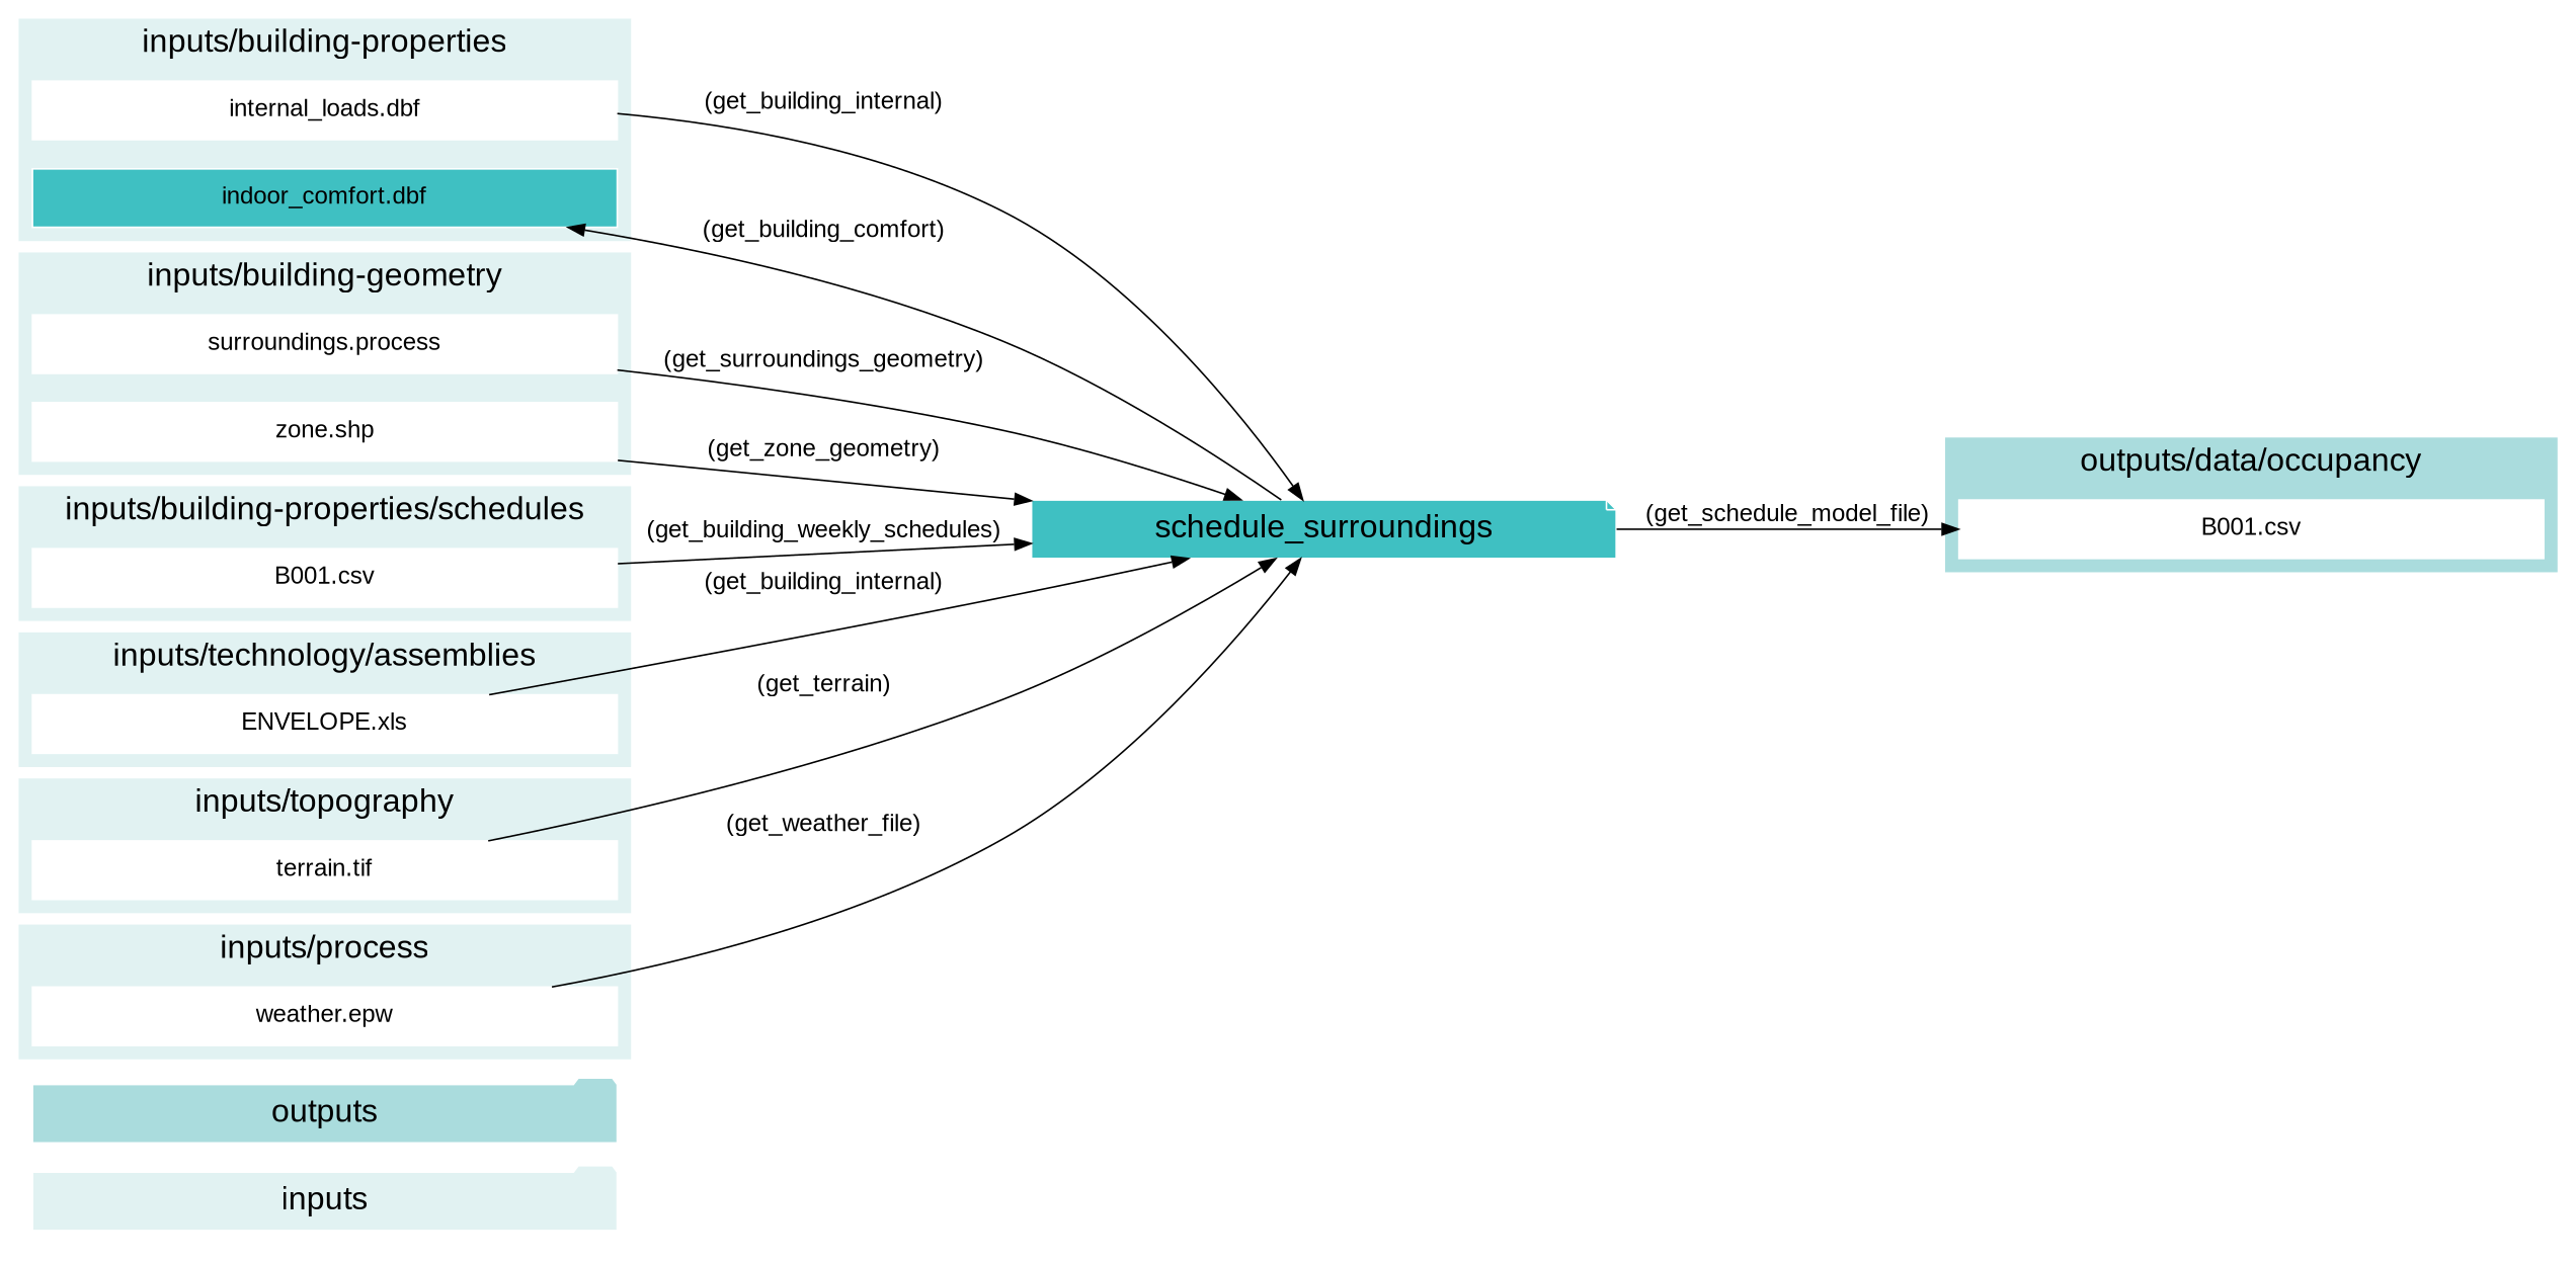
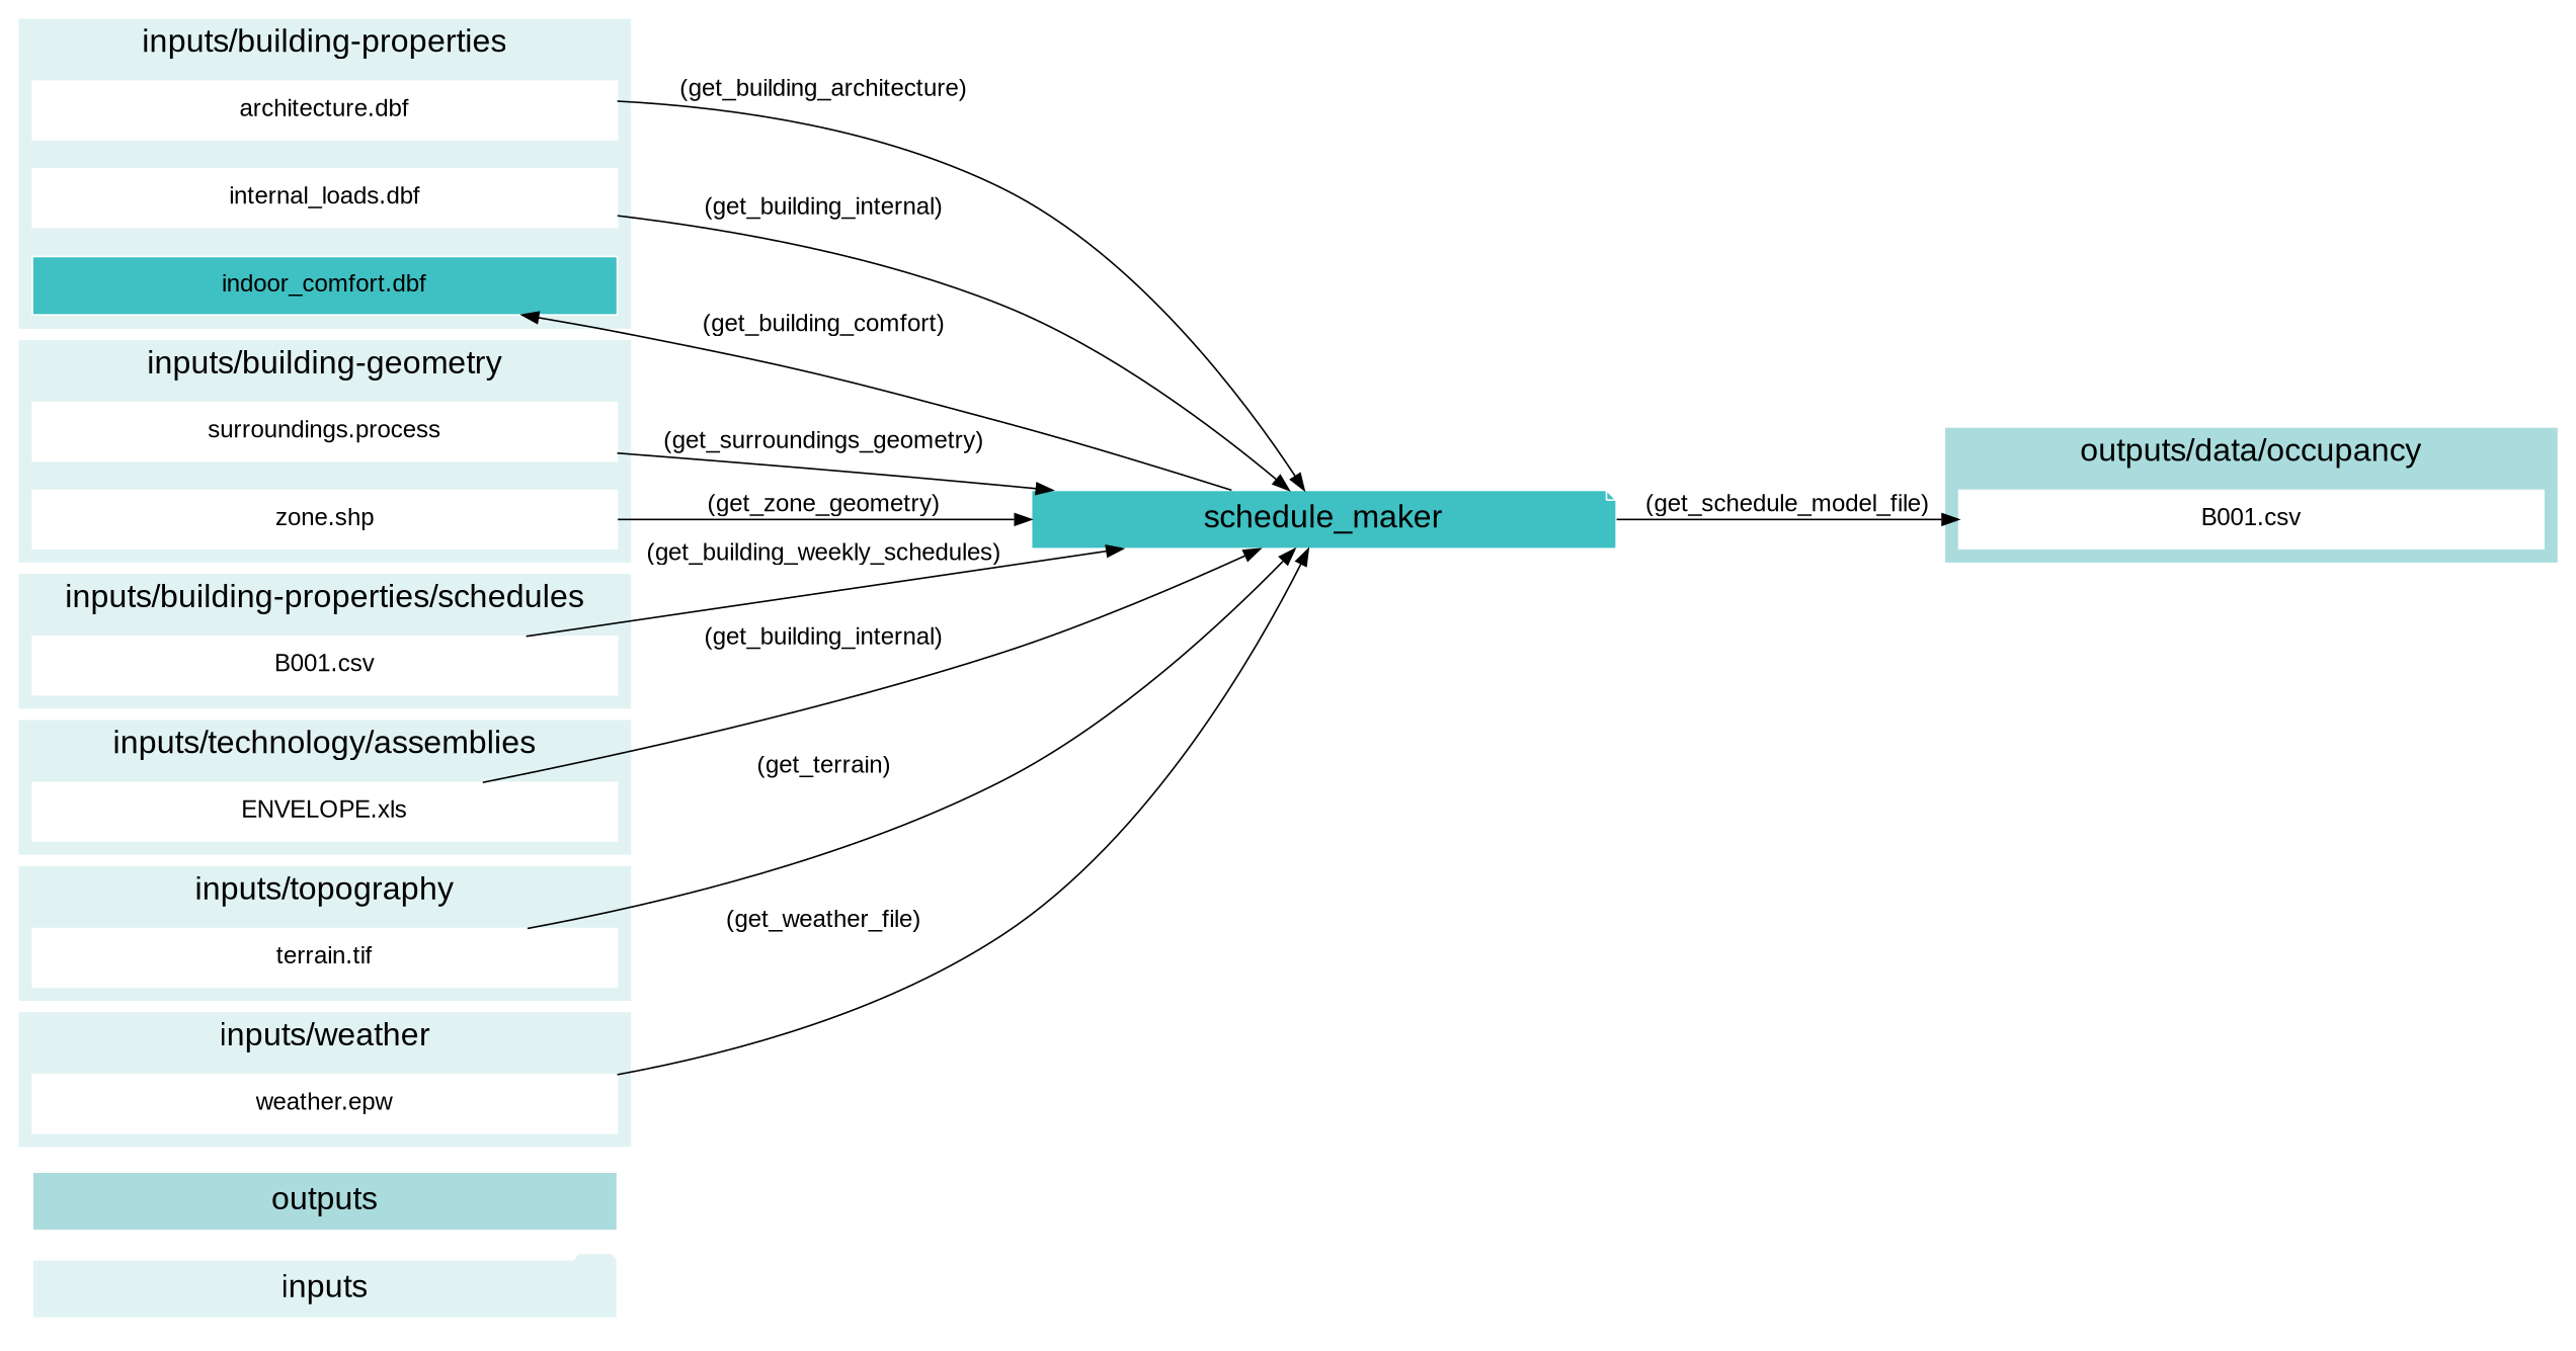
  digraph {
    fontname=arial
    newrank=true
    rankdir=LR
    node [color=white fixedsize=true fontname=arial fontsize=15 shape=box style=filled]
    edge [fontname=arial fontsize=15]
-   outputs [fillcolor="#aadcdd" fontsize=20 shape=folder width=5]
+   outputs [fillcolor="#aadcdd" fontsize=20 width=5]
    inputs [fillcolor="#E1F2F2" fontsize=20 shape=folder width=5]
+   n3 [label="architecture.dbf" width=5]
    n4 [fillcolor="#3FC0C2" label="indoor_comfort.dbf" width=5]
    n5 [label="internal_loads.dbf" width=5]
    n6 [label="surroundings.process" width=5]
    n7 [label="zone.shp" width=5]
    n8 [label="B001.csv" width=5]
    n9 [label="ENVELOPE.xls" width=5]
    n10 [label="terrain.tif" width=5]
    n11 [label="weather.epw" width=5]
    n12 [label="B001.csv" width=5]
-   schedule_maker [fillcolor="#3FC0C2" fontsize=20 shape=note width=5 label=schedule_surroundings]
+   schedule_maker [fillcolor="#3FC0C2" fontsize=20 shape=note width=5]
    subgraph cluster_1 {
      fontsize=25
      style=invis
      outputs
      inputs
    }
    subgraph cluster_2 {
      color="#E1F2F2"
      fontsize=20
      label="inputs/building-properties"
      rank=same
      style=filled
+     n3
      n4
      n5
    }
    subgraph cluster_3 {
      color="#E1F2F2"
      fontsize=20
      label="inputs/building-geometry"
      rank=same
      style=filled
      n6
      n7
    }
    subgraph cluster_4 {
      color="#E1F2F2"
      fontsize=20
      label="inputs/building-properties/schedules"
      rank=same
      style=filled
      n8
    }
    subgraph cluster_5 {
      color="#E1F2F2"
      fontsize=20
      label="inputs/technology/assemblies"
      rank=same
      style=filled
      n9
    }
    subgraph cluster_6 {
      color="#E1F2F2"
      fontsize=20
      label="inputs/topography"
      rank=same
      style=filled
      n10
    }
    subgraph cluster_7 {
      color="#E1F2F2"
      fontsize=20
-     label="inputs/process"
+     label="inputs/weather"
      rank=same
      style=filled
      n11
    }
    subgraph cluster_8 {
      color="#aadcdd"
      fontsize=20
      label="outputs/data/occupancy"
      rank=same
      style=filled
      n12
    }
+   n3 -> schedule_maker [label="(get_building_architecture)"]
    n5 -> schedule_maker [label="(get_building_internal)"]
    n6 -> schedule_maker [label="(get_surroundings_geometry)"]
    n7 -> schedule_maker [label="(get_zone_geometry)"]
    n8 -> schedule_maker [label="(get_building_weekly_schedules)"]
    n9 -> schedule_maker [label="(get_building_internal)"]
    n10 -> schedule_maker [label="(get_terrain)"]
    n11 -> schedule_maker [label="(get_weather_file)"]
    schedule_maker -> n4 [label="(get_building_comfort)"]
    schedule_maker -> n12 [label="(get_schedule_model_file)"]
  }
